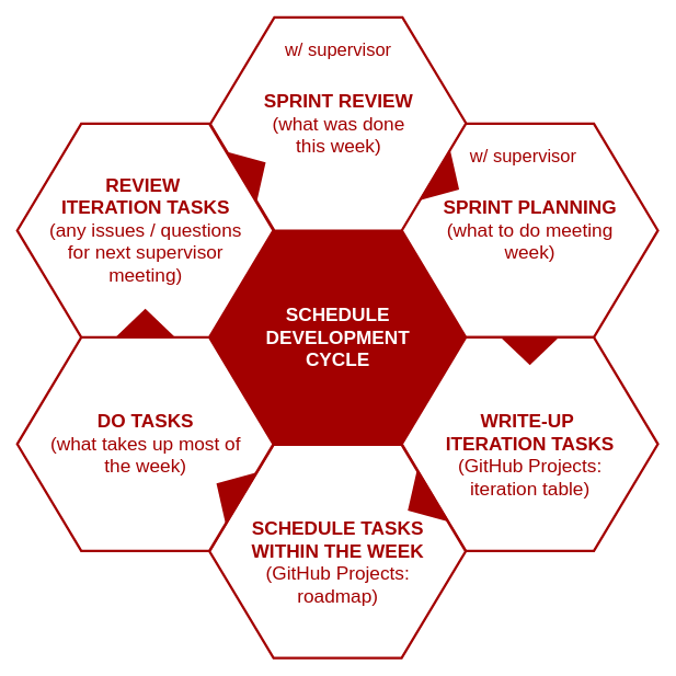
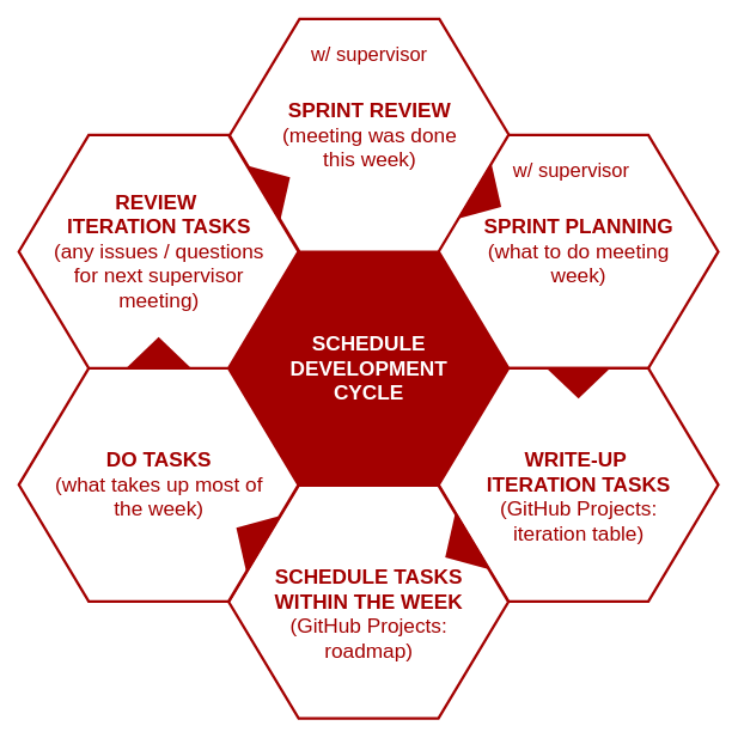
  <mxCell id="0" />
  <mxCell id="1" parent="0" />
  <mxCell id="2" value="&lt;div&gt;&lt;font color=&quot;#ffffff&quot;&gt;&lt;b&gt;SCHEDULE&lt;/b&gt;&lt;/font&gt;&lt;/div&gt;&lt;div&gt;&lt;font color=&quot;#ffffff&quot;&gt;&lt;b&gt;DEVELOPMENT&lt;/b&gt;&lt;/font&gt;&lt;/div&gt;&lt;div&gt;&lt;font color=&quot;#ffffff&quot;&gt;&lt;b&gt;CYCLE&lt;/b&gt;&lt;/font&gt;&lt;/div&gt;" style="shape=hexagon;perimeter=hexagonPerimeter2;whiteSpace=wrap;html=1;shadow=0;labelBackgroundColor=none;strokeColor=#A30000;fillColor=#A30000;gradientColor=none;fontFamily=Helvetica;fontSize=23;fontColor=#23445d;align=center;strokeWidth=3;" parent="1" vertex="1"><mxGeometry x="254.579" y="280.798" width="311.842" height="259.868" as="geometry" /></mxCell>
  <mxCell id="3" value="" style="triangle;whiteSpace=wrap;html=1;shadow=0;labelBackgroundColor=none;strokeColor=none;fillColor=#FFFFFF;fontFamily=Helvetica;fontSize=17;fontColor=#23445d;align=center;rotation=90;gradientColor=none;flipV=1;flipH=1;opacity=20;" parent="1" vertex="1"><mxGeometry x="135.5" y="298.667" width="72" height="152" as="geometry" /></mxCell>
- <mxCell id="4" value="&lt;div&gt;&lt;b style=&quot;color: rgb(163, 0, 0);&quot;&gt;SPRINT REVIEW&lt;/b&gt;&lt;span style=&quot;color: rgb(163, 0, 0);&quot;&gt;&lt;/span&gt;&lt;/div&gt;&lt;div&gt;&lt;span style=&quot;color: rgb(163, 0, 0);&quot;&gt;(what was done&lt;/span&gt;&lt;/div&gt;&lt;div&gt;&lt;span style=&quot;color: rgb(163, 0, 0);&quot;&gt;this week)&lt;/span&gt;&lt;/div&gt;" style="shape=hexagon;perimeter=hexagonPerimeter2;whiteSpace=wrap;html=1;shadow=0;labelBackgroundColor=none;strokeColor=#A30000;fillColor=#ffffff;gradientColor=none;fontFamily=Helvetica;fontSize=23;fontColor=#23445D;align=center;strokeWidth=3;" parent="1" vertex="1"><mxGeometry x="255.579" y="20.667" width="311.842" height="259.868" as="geometry" /></mxCell>
+ <mxCell id="4" value="&lt;div&gt;&lt;b style=&quot;color: rgb(163, 0, 0);&quot;&gt;SPRINT REVIEW&lt;/b&gt;&lt;span style=&quot;color: rgb(163, 0, 0);&quot;&gt;&lt;/span&gt;&lt;/div&gt;&lt;div&gt;&lt;span style=&quot;color: rgb(163, 0, 0);&quot;&gt;(meeting was done&lt;/span&gt;&lt;/div&gt;&lt;div&gt;&lt;span style=&quot;color: rgb(163, 0, 0);&quot;&gt;this week)&lt;/span&gt;&lt;/div&gt;" style="shape=hexagon;perimeter=hexagonPerimeter2;whiteSpace=wrap;html=1;shadow=0;labelBackgroundColor=none;strokeColor=#A30000;fillColor=#ffffff;gradientColor=none;fontFamily=Helvetica;fontSize=23;fontColor=#23445D;align=center;strokeWidth=3;" parent="1" vertex="1"><mxGeometry x="255.579" y="20.667" width="311.842" height="259.868" as="geometry" /></mxCell>
  <mxCell id="5" value="&lt;div&gt;&lt;b style=&quot;color: rgb(163, 0, 0);&quot;&gt;SPRINT PLANNING&lt;/b&gt;&lt;/div&gt;&lt;div&gt;&lt;span style=&quot;color: rgb(163, 0, 0);&quot;&gt;(what to do meeting&lt;/span&gt;&lt;/div&gt;&lt;div&gt;&lt;span style=&quot;color: rgb(163, 0, 0);&quot;&gt;week)&lt;/span&gt;&lt;/div&gt;" style="shape=hexagon;perimeter=hexagonPerimeter2;whiteSpace=wrap;html=1;shadow=0;labelBackgroundColor=none;strokeColor=#A30000;fillColor=#FFFFFF;gradientColor=none;fontFamily=Helvetica;fontSize=23;fontColor=#23445d;align=center;strokeWidth=3;" parent="1" vertex="1"><mxGeometry x="488.658" y="150.2" width="311.842" height="259.868" as="geometry" /></mxCell>
  <mxCell id="6" value="&lt;div&gt;&lt;span style=&quot;color: rgb(163, 0, 0);&quot;&gt;&lt;b&gt;&lt;br&gt;&lt;/b&gt;&lt;/span&gt;&lt;/div&gt;&lt;div&gt;&lt;b style=&quot;color: rgb(163, 0, 0);&quot;&gt;WRITE-UP&amp;nbsp;&lt;/b&gt;&lt;/div&gt;&lt;div&gt;&lt;b style=&quot;color: rgb(163, 0, 0);&quot;&gt;ITERATION &lt;/b&gt;&lt;b style=&quot;color: rgb(163, 0, 0);&quot;&gt;TASKS&lt;/b&gt;&lt;/div&gt;&lt;div&gt;&lt;span style=&quot;color: rgb(163, 0, 0);&quot;&gt;(GitHub Projects:&lt;/span&gt;&lt;/div&gt;&lt;div&gt;&lt;span style=&quot;color: rgb(163, 0, 0);&quot;&gt;iteration table)&lt;/span&gt;&lt;/div&gt;" style="shape=hexagon;perimeter=hexagonPerimeter2;whiteSpace=wrap;html=1;shadow=0;labelBackgroundColor=none;strokeColor=#A30000;fillColor=#FFFFFF;gradientColor=none;fontFamily=Helvetica;fontSize=23;fontColor=#23445d;align=center;strokeWidth=3;" parent="1" vertex="1"><mxGeometry x="488.658" y="410.265" width="311.842" height="259.868" as="geometry" /></mxCell>
  <mxCell id="7" value="&lt;div&gt;&lt;b&gt;&lt;br&gt;&lt;/b&gt;&lt;/div&gt;&lt;div&gt;&lt;b style=&quot;color: rgb(163, 0, 0);&quot;&gt;SCHEDULE TASKS&lt;/b&gt;&lt;/div&gt;&lt;div&gt;&lt;b style=&quot;color: rgb(163, 0, 0);&quot;&gt;WITHIN THE WEEK&lt;/b&gt;&lt;/div&gt;&lt;div&gt;&lt;span style=&quot;color: rgb(163, 0, 0);&quot;&gt;(GitHub Projects:&lt;/span&gt;&lt;/div&gt;&lt;div&gt;&lt;span style=&quot;color: rgb(163, 0, 0);&quot;&gt;roadmap)&lt;/span&gt;&lt;/div&gt;" style="shape=hexagon;perimeter=hexagonPerimeter2;whiteSpace=wrap;html=1;shadow=0;labelBackgroundColor=none;strokeColor=#A30000;fillColor=#FFFFFF;gradientColor=none;fontFamily=Helvetica;fontSize=23;fontColor=#23445d;align=center;strokeWidth=3;" parent="1" vertex="1"><mxGeometry x="254.579" y="540.798" width="311.842" height="259.868" as="geometry" /></mxCell>
  <mxCell id="8" value="&lt;div&gt;&lt;b style=&quot;color: rgb(163, 0, 0);&quot;&gt;DO TASKS&lt;/b&gt;&lt;/div&gt;&lt;div&gt;&lt;span style=&quot;color: rgb(163, 0, 0);&quot;&gt;(what takes up most of&lt;/span&gt;&lt;/div&gt;&lt;div&gt;&lt;span style=&quot;color: rgb(163, 0, 0);&quot;&gt;the week)&lt;/span&gt;&lt;/div&gt;" style="shape=hexagon;perimeter=hexagonPerimeter2;whiteSpace=wrap;html=1;shadow=0;labelBackgroundColor=none;strokeColor=#A30000;fillColor=#FFFFFF;gradientColor=none;fontFamily=Helvetica;fontSize=23;fontColor=#23445d;align=center;strokeWidth=3;" parent="1" vertex="1"><mxGeometry x="20.5" y="410.265" width="311.842" height="259.868" as="geometry" /></mxCell>
  <mxCell id="9" value="&lt;div&gt;&lt;b&gt;&lt;span style=&quot;color: rgb(163, 0, 0);&quot;&gt;REVIEW&lt;/span&gt;&amp;nbsp;&lt;/b&gt;&lt;/div&gt;&lt;div&gt;&lt;b style=&quot;color: rgb(163, 0, 0);&quot;&gt;ITERATION TASKS&lt;/b&gt;&lt;/div&gt;&lt;div&gt;&lt;span style=&quot;color: rgb(163, 0, 0);&quot;&gt;(any issues / questions&lt;/span&gt;&lt;/div&gt;&lt;div&gt;&lt;span style=&quot;color: rgb(163, 0, 0);&quot;&gt;for next supervisor&lt;/span&gt;&lt;/div&gt;&lt;div&gt;&lt;span style=&quot;color: rgb(163, 0, 0);&quot;&gt;meeting)&lt;/span&gt;&lt;/div&gt;" style="shape=hexagon;perimeter=hexagonPerimeter2;whiteSpace=wrap;html=1;shadow=0;labelBackgroundColor=none;strokeColor=#A30000;fillColor=#ffffff;gradientColor=none;fontFamily=Helvetica;fontSize=23;fontColor=#23445D;align=center;strokeWidth=3;" parent="1" vertex="1"><mxGeometry x="20.5" y="150.2" width="311.842" height="259.868" as="geometry" /></mxCell>
  <mxCell id="10" value="" style="triangle;whiteSpace=wrap;html=1;shadow=0;labelBackgroundColor=none;strokeColor=none;fillColor=#A30000;fontFamily=Helvetica;fontSize=17;fontColor=#23445d;align=center;rotation=31;gradientColor=none;strokeWidth=3;" parent="1" vertex="1"><mxGeometry x="526" y="184.667" width="35" height="73" as="geometry" /></mxCell>
  <mxCell id="11" value="" style="triangle;whiteSpace=wrap;html=1;shadow=0;labelBackgroundColor=none;strokeColor=none;fillColor=#A30000;fontFamily=Helvetica;fontSize=17;fontColor=#23445d;align=center;rotation=31;gradientColor=none;flipH=1;strokeWidth=3;" parent="1" vertex="1"><mxGeometry x="260.5" y="560.667" width="35" height="73" as="geometry" /></mxCell>
  <mxCell id="12" value="" style="triangle;whiteSpace=wrap;html=1;shadow=0;labelBackgroundColor=none;strokeColor=none;fillColor=#A30000;fontFamily=Helvetica;fontSize=17;fontColor=#23445d;align=center;rotation=329;gradientColor=none;strokeWidth=3;" parent="1" vertex="1"><mxGeometry x="290.5" y="169.667" width="35" height="73" as="geometry" /></mxCell>
  <mxCell id="13" value="" style="triangle;whiteSpace=wrap;html=1;shadow=0;labelBackgroundColor=none;strokeColor=none;fillColor=#A30000;fontFamily=Helvetica;fontSize=17;fontColor=#23445d;align=center;rotation=329;gradientColor=none;flipH=1;strokeWidth=3;" parent="1" vertex="1"><mxGeometry x="493.5" y="575.667" width="35" height="73" as="geometry" /></mxCell>
  <mxCell id="14" value="" style="triangle;whiteSpace=wrap;html=1;shadow=0;labelBackgroundColor=none;strokeColor=none;fillColor=#A30000;fontFamily=Helvetica;fontSize=17;fontColor=#23445d;align=center;rotation=90;gradientColor=none;strokeWidth=3;" parent="1" vertex="1"><mxGeometry x="627.079" y="390.167" width="35" height="73" as="geometry" /></mxCell>
  <mxCell id="15" value="" style="triangle;whiteSpace=wrap;html=1;shadow=0;labelBackgroundColor=none;strokeColor=none;fillColor=#A30000;fontFamily=Helvetica;fontSize=17;fontColor=#23445d;align=center;rotation=90;gradientColor=none;flipH=1;strokeWidth=3;" parent="1" vertex="1"><mxGeometry x="158.921" y="356.167" width="35" height="73" as="geometry" /></mxCell>
  <mxCell id="16" value="&lt;font style=&quot;font-size: 22px; color: rgb(163, 0, 0);&quot;&gt;w/ supervisor&lt;/font&gt;" style="text;html=1;align=center;verticalAlign=middle;whiteSpace=wrap;rounded=0;" vertex="1" parent="1"><mxGeometry x="333.66" y="46" width="155" height="30" as="geometry" /></mxCell>
  <mxCell id="17" value="&lt;font style=&quot;font-size: 22px; color: rgb(163, 0, 0);&quot;&gt;w/ supervisor&lt;/font&gt;" style="text;whiteSpace=wrap;html=1;" vertex="1" parent="1"><mxGeometry x="570.29" y="169.67" width="148.58" height="50" as="geometry" /></mxCell>
